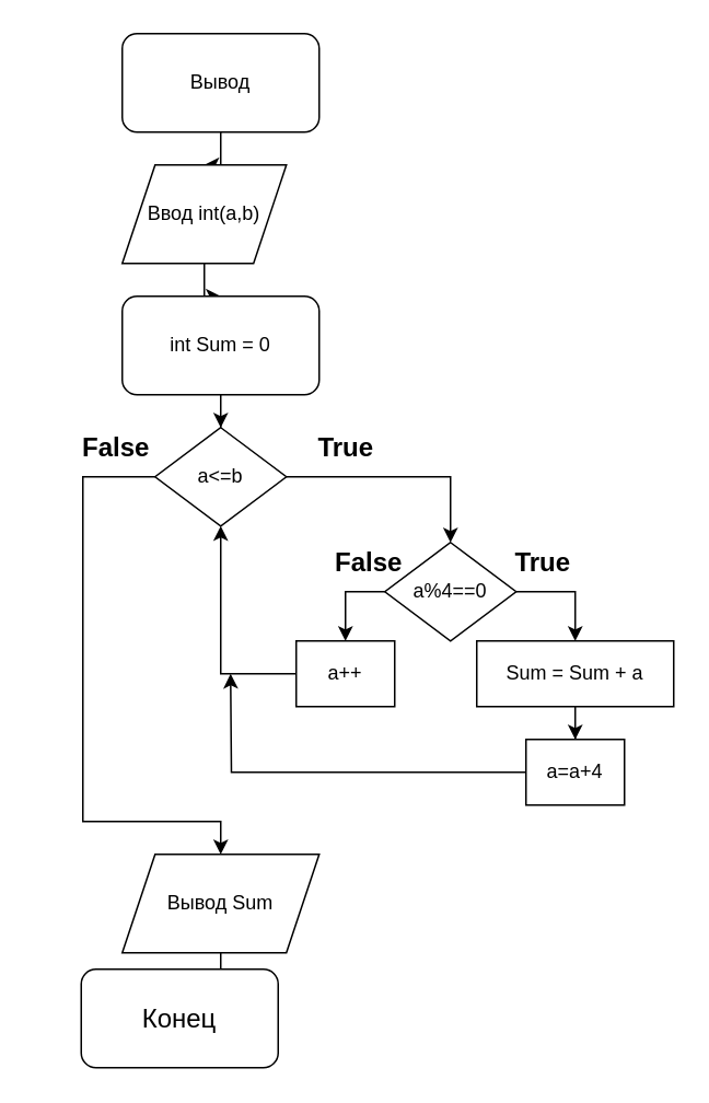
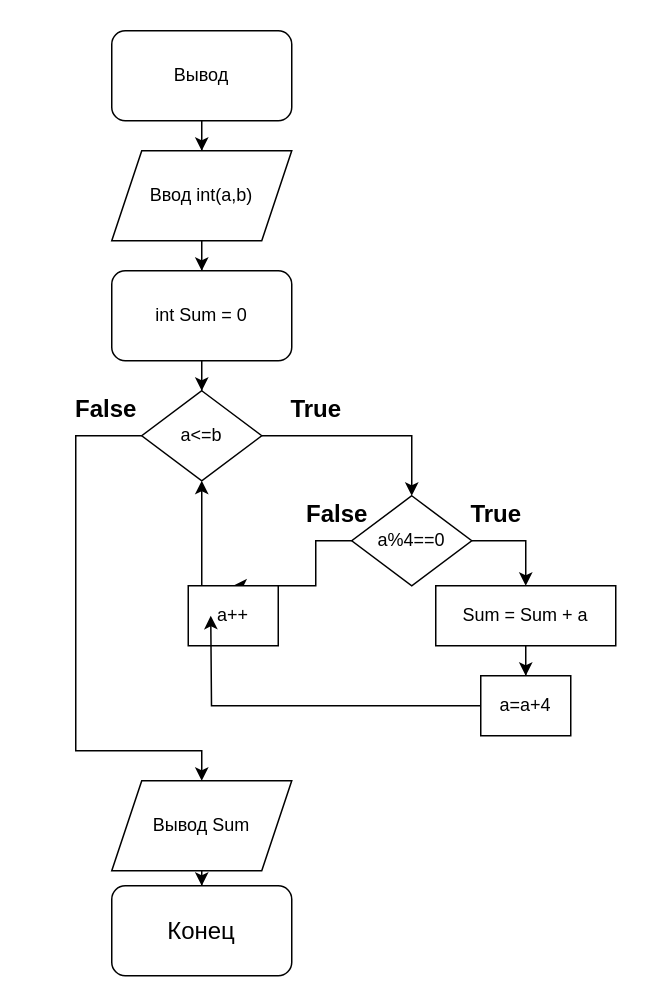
  <mxCell id="0" />
  <mxCell id="1" parent="0" />
  <mxCell id="2" style="edgeStyle=orthogonalEdgeStyle;rounded=0;orthogonalLoop=1;jettySize=auto;html=1;entryX=0.5;entryY=0;entryDx=0;entryDy=0;" edge="1" parent="1" source="3" target="5"><mxGeometry relative="1" as="geometry" /></mxCell>
  <mxCell id="3" value="Вывод" style="rounded=1;whiteSpace=wrap;html=1;" vertex="1" parent="1"><mxGeometry x="74" y="20" width="120" height="60" as="geometry" /></mxCell>
  <mxCell id="4" style="edgeStyle=orthogonalEdgeStyle;rounded=0;orthogonalLoop=1;jettySize=auto;html=1;" edge="1" parent="1" source="5" target="10"><mxGeometry relative="1" as="geometry" /></mxCell>
- <mxCell id="5" value="Ввод int(a,b)" style="shape=parallelogram;perimeter=parallelogramPerimeter;whiteSpace=wrap;html=1;fixedSize=1;" vertex="1" parent="1"><mxGeometry x="74" y="100" width="100" height="60" as="geometry" /></mxCell>
+ <mxCell id="5" value="Ввод int(a,b)" style="shape=parallelogram;perimeter=parallelogramPerimeter;whiteSpace=wrap;html=1;fixedSize=1;" vertex="1" parent="1"><mxGeometry x="74" y="100" width="120" height="60" as="geometry" /></mxCell>
  <mxCell id="6" style="edgeStyle=orthogonalEdgeStyle;rounded=0;orthogonalLoop=1;jettySize=auto;html=1;entryX=0.5;entryY=0;entryDx=0;entryDy=0;" edge="1" parent="1" source="8" target="13"><mxGeometry relative="1" as="geometry"><Array as="points"><mxPoint x="274" y="290" /></Array></mxGeometry></mxCell>
  <mxCell id="7" style="edgeStyle=orthogonalEdgeStyle;rounded=0;orthogonalLoop=1;jettySize=auto;html=1;entryX=0.5;entryY=0;entryDx=0;entryDy=0;" edge="1" parent="1" source="8" target="21"><mxGeometry relative="1" as="geometry"><Array as="points"><mxPoint x="50" y="290" /><mxPoint x="50" y="500" /><mxPoint x="134" y="500" /></Array></mxGeometry></mxCell>
  <mxCell id="8" value="a&amp;lt;=b" style="rhombus;whiteSpace=wrap;html=1;" vertex="1" parent="1"><mxGeometry x="94" y="260" width="80" height="60" as="geometry" /></mxCell>
  <mxCell id="9" style="edgeStyle=orthogonalEdgeStyle;rounded=0;orthogonalLoop=1;jettySize=auto;html=1;entryX=0.5;entryY=0;entryDx=0;entryDy=0;" edge="1" parent="1" source="10" target="8"><mxGeometry relative="1" as="geometry" /></mxCell>
  <mxCell id="10" value="int Sum = 0" style="whiteSpace=wrap;html=1;rounded=1;" vertex="1" parent="1"><mxGeometry x="74" y="180" width="120" height="60" as="geometry" /></mxCell>
  <mxCell id="11" style="edgeStyle=orthogonalEdgeStyle;rounded=0;orthogonalLoop=1;jettySize=auto;html=1;entryX=0.5;entryY=0;entryDx=0;entryDy=0;" edge="1" parent="1" source="13" target="15"><mxGeometry relative="1" as="geometry"><Array as="points"><mxPoint x="210" y="360" /></Array></mxGeometry></mxCell>
  <mxCell id="12" style="edgeStyle=orthogonalEdgeStyle;rounded=0;orthogonalLoop=1;jettySize=auto;html=1;entryX=0.5;entryY=0;entryDx=0;entryDy=0;" edge="1" parent="1" source="13" target="17"><mxGeometry relative="1" as="geometry"><Array as="points"><mxPoint x="350" y="360" /></Array></mxGeometry></mxCell>
  <mxCell id="13" value="a%4==0" style="rhombus;whiteSpace=wrap;html=1;" vertex="1" parent="1"><mxGeometry x="234" y="330" width="80" height="60" as="geometry" /></mxCell>
  <mxCell id="14" style="edgeStyle=orthogonalEdgeStyle;rounded=0;orthogonalLoop=1;jettySize=auto;html=1;entryX=0.5;entryY=1;entryDx=0;entryDy=0;" edge="1" parent="1" source="15" target="8"><mxGeometry relative="1" as="geometry"><Array as="points"><mxPoint x="134" y="410" /></Array></mxGeometry></mxCell>
- <mxCell id="15" value="a++" style="rounded=0;whiteSpace=wrap;html=1;" vertex="1" parent="1"><mxGeometry x="180" y="390" width="60" height="40" as="geometry" /></mxCell>
+ <mxCell id="15" value="a++" style="rounded=0;whiteSpace=wrap;html=1;" vertex="1" parent="1"><mxGeometry x="125" y="390" width="60" height="40" as="geometry" /></mxCell>
  <mxCell id="16" style="edgeStyle=orthogonalEdgeStyle;rounded=0;orthogonalLoop=1;jettySize=auto;html=1;entryX=0.5;entryY=0;entryDx=0;entryDy=0;" edge="1" parent="1" source="17" target="19"><mxGeometry relative="1" as="geometry" /></mxCell>
  <mxCell id="17" value="Sum = Sum + a" style="rounded=0;whiteSpace=wrap;html=1;" vertex="1" parent="1"><mxGeometry x="290" y="390" width="120" height="40" as="geometry" /></mxCell>
  <mxCell id="18" style="edgeStyle=orthogonalEdgeStyle;rounded=0;orthogonalLoop=1;jettySize=auto;html=1;" edge="1" parent="1" source="19"><mxGeometry relative="1" as="geometry"><mxPoint x="140" y="410" as="targetPoint" /></mxGeometry></mxCell>
  <mxCell id="19" value="a=a+4" style="rounded=0;whiteSpace=wrap;html=1;" vertex="1" parent="1"><mxGeometry x="320" y="450" width="60" height="40" as="geometry" /></mxCell>
  <mxCell id="20" style="edgeStyle=orthogonalEdgeStyle;rounded=0;orthogonalLoop=1;jettySize=auto;html=1;fontSize=16;" edge="1" parent="1" source="21" target="26"><mxGeometry relative="1" as="geometry" /></mxCell>
  <mxCell id="21" value="Вывод Sum" style="shape=parallelogram;perimeter=parallelogramPerimeter;whiteSpace=wrap;html=1;fixedSize=1;" vertex="1" parent="1"><mxGeometry x="74" y="520" width="120" height="60" as="geometry" /></mxCell>
  <mxCell id="22" value="&lt;font style=&quot;font-size: 16px&quot;&gt;True&lt;/font&gt;" style="text;strokeColor=none;fillColor=none;html=1;fontSize=24;fontStyle=1;verticalAlign=middle;align=center;" vertex="1" parent="1"><mxGeometry x="160" y="250" width="100" height="40" as="geometry" /></mxCell>
  <mxCell id="23" value="&lt;font style=&quot;font-size: 16px&quot;&gt;True&lt;/font&gt;" style="text;strokeColor=none;fillColor=none;html=1;fontSize=24;fontStyle=1;verticalAlign=middle;align=center;" vertex="1" parent="1"><mxGeometry x="280" y="320" width="100" height="40" as="geometry" /></mxCell>
  <mxCell id="24" value="&lt;font style=&quot;font-size: 16px&quot;&gt;False&lt;/font&gt;" style="text;strokeColor=none;fillColor=none;html=1;fontSize=24;fontStyle=1;verticalAlign=middle;align=center;" vertex="1" parent="1"><mxGeometry x="174" y="320" width="100" height="40" as="geometry" /></mxCell>
  <mxCell id="25" value="&lt;font style=&quot;font-size: 16px&quot;&gt;False&lt;/font&gt;" style="text;strokeColor=none;fillColor=none;html=1;fontSize=24;fontStyle=1;verticalAlign=middle;align=center;" vertex="1" parent="1"><mxGeometry x="20" y="250" width="100" height="40" as="geometry" /></mxCell>
- <mxCell id="26" value="Конец" style="rounded=1;whiteSpace=wrap;html=1;fontSize=16;" vertex="1" parent="1"><mxGeometry x="49" y="590" width="120" height="60" as="geometry" /></mxCell>
+ <mxCell id="26" value="Конец" style="rounded=1;whiteSpace=wrap;html=1;fontSize=16;" vertex="1" parent="1"><mxGeometry x="74" y="590" width="120" height="60" as="geometry" /></mxCell>
